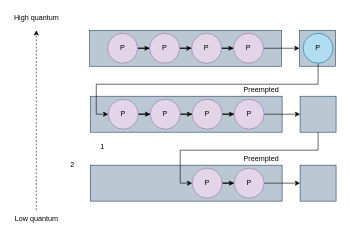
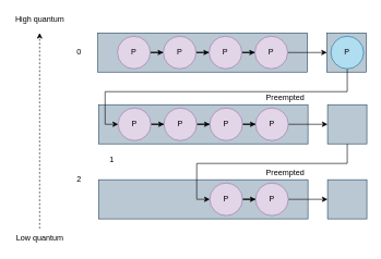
  <mxCell id="0" />
  <mxCell id="1" parent="0" />
  <mxCell id="2" value="" style="rounded=0;whiteSpace=wrap;html=1;fillColor=#bac8d3;strokeColor=#23445d;" vertex="1" parent="1"><mxGeometry x="149" y="50" width="320" height="60" as="geometry" /></mxCell>
  <mxCell id="3" style="edgeStyle=orthogonalEdgeStyle;rounded=0;orthogonalLoop=1;jettySize=auto;html=1;entryX=0;entryY=0.5;entryDx=0;entryDy=0;" edge="1" parent="1" source="4" target="6"><mxGeometry relative="1" as="geometry" /></mxCell>
  <mxCell id="4" value="P" style="ellipse;whiteSpace=wrap;html=1;aspect=fixed;fillColor=#e1d5e7;strokeColor=#9673a6;" vertex="1" parent="1"><mxGeometry x="179" y="55" width="50" height="50" as="geometry" /></mxCell>
  <mxCell id="5" style="edgeStyle=orthogonalEdgeStyle;rounded=0;orthogonalLoop=1;jettySize=auto;html=1;entryX=0;entryY=0.5;entryDx=0;entryDy=0;" edge="1" parent="1" source="6" target="8"><mxGeometry relative="1" as="geometry" /></mxCell>
  <mxCell id="6" value="P" style="ellipse;whiteSpace=wrap;html=1;aspect=fixed;fillColor=#e1d5e7;strokeColor=#9673a6;" vertex="1" parent="1"><mxGeometry x="249" y="55" width="50" height="50" as="geometry" /></mxCell>
  <mxCell id="7" style="edgeStyle=orthogonalEdgeStyle;rounded=0;orthogonalLoop=1;jettySize=auto;html=1;entryX=0;entryY=0.5;entryDx=0;entryDy=0;" edge="1" parent="1" source="8" target="10"><mxGeometry relative="1" as="geometry" /></mxCell>
  <mxCell id="8" value="P" style="ellipse;whiteSpace=wrap;html=1;aspect=fixed;fillColor=#e1d5e7;strokeColor=#9673a6;" vertex="1" parent="1"><mxGeometry x="319" y="55" width="50" height="50" as="geometry" /></mxCell>
  <mxCell id="9" style="edgeStyle=orthogonalEdgeStyle;rounded=0;orthogonalLoop=1;jettySize=auto;html=1;entryX=0;entryY=0.5;entryDx=0;entryDy=0;" edge="1" parent="1" source="10" target="11"><mxGeometry relative="1" as="geometry" /></mxCell>
  <mxCell id="10" value="P" style="ellipse;whiteSpace=wrap;html=1;aspect=fixed;fillColor=#e1d5e7;strokeColor=#9673a6;" vertex="1" parent="1"><mxGeometry x="389" y="55" width="50" height="50" as="geometry" /></mxCell>
  <mxCell id="11" value="" style="rounded=0;whiteSpace=wrap;html=1;fillColor=#bac8d3;strokeColor=#23445d;" vertex="1" parent="1"><mxGeometry x="499" y="50" width="60" height="60" as="geometry" /></mxCell>
  <mxCell id="12" value="Preempted" style="text;html=1;align=center;verticalAlign=middle;resizable=0;points=[];autosize=1;" vertex="1" parent="1"><mxGeometry x="400" y="140" width="70" height="20" as="geometry" /></mxCell>
  <mxCell id="13" value="" style="rounded=0;whiteSpace=wrap;html=1;fillColor=#bac8d3;strokeColor=#23445d;" vertex="1" parent="1"><mxGeometry x="150" y="160" width="320" height="60" as="geometry" /></mxCell>
  <mxCell id="14" style="edgeStyle=orthogonalEdgeStyle;rounded=0;orthogonalLoop=1;jettySize=auto;html=1;entryX=0;entryY=0.5;entryDx=0;entryDy=0;" edge="1" parent="1" source="15" target="17"><mxGeometry relative="1" as="geometry" /></mxCell>
  <mxCell id="15" value="P" style="ellipse;whiteSpace=wrap;html=1;aspect=fixed;fillColor=#e1d5e7;strokeColor=#9673a6;" vertex="1" parent="1"><mxGeometry x="180" y="165" width="50" height="50" as="geometry" /></mxCell>
  <mxCell id="16" style="edgeStyle=orthogonalEdgeStyle;rounded=0;orthogonalLoop=1;jettySize=auto;html=1;entryX=0;entryY=0.5;entryDx=0;entryDy=0;" edge="1" parent="1" source="17" target="19"><mxGeometry relative="1" as="geometry" /></mxCell>
  <mxCell id="17" value="P" style="ellipse;whiteSpace=wrap;html=1;aspect=fixed;fillColor=#e1d5e7;strokeColor=#9673a6;" vertex="1" parent="1"><mxGeometry x="250" y="165" width="50" height="50" as="geometry" /></mxCell>
  <mxCell id="18" style="edgeStyle=orthogonalEdgeStyle;rounded=0;orthogonalLoop=1;jettySize=auto;html=1;entryX=0;entryY=0.5;entryDx=0;entryDy=0;" edge="1" parent="1" source="19" target="21"><mxGeometry relative="1" as="geometry" /></mxCell>
  <mxCell id="19" value="P" style="ellipse;whiteSpace=wrap;html=1;aspect=fixed;fillColor=#e1d5e7;strokeColor=#9673a6;" vertex="1" parent="1"><mxGeometry x="320" y="165" width="50" height="50" as="geometry" /></mxCell>
  <mxCell id="20" style="edgeStyle=orthogonalEdgeStyle;rounded=0;orthogonalLoop=1;jettySize=auto;html=1;entryX=0;entryY=0.5;entryDx=0;entryDy=0;" edge="1" parent="1" source="21" target="22"><mxGeometry relative="1" as="geometry" /></mxCell>
  <mxCell id="21" value="P" style="ellipse;whiteSpace=wrap;html=1;aspect=fixed;fillColor=#e1d5e7;strokeColor=#9673a6;" vertex="1" parent="1"><mxGeometry x="390" y="165" width="50" height="50" as="geometry" /></mxCell>
  <mxCell id="22" value="" style="rounded=0;whiteSpace=wrap;html=1;fillColor=#bac8d3;strokeColor=#23445d;" vertex="1" parent="1"><mxGeometry x="500" y="160" width="60" height="60" as="geometry" /></mxCell>
  <mxCell id="23" value="Preempted" style="text;html=1;align=center;verticalAlign=middle;resizable=0;points=[];autosize=1;" vertex="1" parent="1"><mxGeometry x="400" y="255" width="70" height="20" as="geometry" /></mxCell>
  <mxCell id="24" value="" style="rounded=0;whiteSpace=wrap;html=1;fillColor=#bac8d3;strokeColor=#23445d;" vertex="1" parent="1"><mxGeometry x="150" y="275" width="320" height="60" as="geometry" /></mxCell>
  <mxCell id="25" style="edgeStyle=orthogonalEdgeStyle;rounded=0;orthogonalLoop=1;jettySize=auto;html=1;entryX=0;entryY=0.5;entryDx=0;entryDy=0;" edge="1" parent="1"><mxGeometry relative="1" as="geometry"><mxPoint x="230" y="305" as="sourcePoint" /></mxGeometry></mxCell>
  <mxCell id="26" style="edgeStyle=orthogonalEdgeStyle;rounded=0;orthogonalLoop=1;jettySize=auto;html=1;entryX=0;entryY=0.5;entryDx=0;entryDy=0;exitX=0.5;exitY=1;exitDx=0;exitDy=0;" edge="1" parent="1" source="22" target="28"><mxGeometry relative="1" as="geometry"><mxPoint x="300" y="305" as="sourcePoint" /></mxGeometry></mxCell>
  <mxCell id="27" style="edgeStyle=orthogonalEdgeStyle;rounded=0;orthogonalLoop=1;jettySize=auto;html=1;entryX=0;entryY=0.5;entryDx=0;entryDy=0;" edge="1" parent="1" source="28" target="30"><mxGeometry relative="1" as="geometry" /></mxCell>
  <mxCell id="28" value="P" style="ellipse;whiteSpace=wrap;html=1;aspect=fixed;fillColor=#e1d5e7;strokeColor=#9673a6;" vertex="1" parent="1"><mxGeometry x="320" y="280" width="50" height="50" as="geometry" /></mxCell>
  <mxCell id="29" style="edgeStyle=orthogonalEdgeStyle;rounded=0;orthogonalLoop=1;jettySize=auto;html=1;" edge="1" parent="1" source="30" target="31"><mxGeometry relative="1" as="geometry" /></mxCell>
  <mxCell id="30" value="P" style="ellipse;whiteSpace=wrap;html=1;aspect=fixed;fillColor=#e1d5e7;strokeColor=#9673a6;" vertex="1" parent="1"><mxGeometry x="390" y="280" width="50" height="50" as="geometry" /></mxCell>
  <mxCell id="31" value="" style="rounded=0;whiteSpace=wrap;html=1;fillColor=#bac8d3;strokeColor=#23445d;" vertex="1" parent="1"><mxGeometry x="500" y="275" width="60" height="60" as="geometry" /></mxCell>
  <mxCell id="32" value="" style="endArrow=classic;html=1;dashed=1;" edge="1" parent="1"><mxGeometry width="50" height="50" relative="1" as="geometry"><mxPoint x="60" y="350" as="sourcePoint" /><mxPoint x="60" y="50" as="targetPoint" /></mxGeometry></mxCell>
  <mxCell id="33" value="High quantum" style="text;html=1;align=center;verticalAlign=middle;resizable=0;points=[];autosize=1;" vertex="1" parent="1"><mxGeometry x="20" y="20" width="80" height="20" as="geometry" /></mxCell>
  <mxCell id="34" value="Low quantum" style="text;html=1;align=center;verticalAlign=middle;resizable=0;points=[];autosize=1;" vertex="1" parent="1"><mxGeometry x="20" y="355" width="80" height="20" as="geometry" /></mxCell>
  <mxCell id="35" style="edgeStyle=orthogonalEdgeStyle;rounded=0;orthogonalLoop=1;jettySize=auto;html=1;entryX=0;entryY=0.5;entryDx=0;entryDy=0;" edge="1" parent="1" source="36" target="15"><mxGeometry relative="1" as="geometry"><Array as="points"><mxPoint x="530" y="140" /><mxPoint x="160" y="140" /><mxPoint x="160" y="190" /></Array></mxGeometry></mxCell>
  <mxCell id="36" value="P" style="ellipse;whiteSpace=wrap;html=1;aspect=fixed;fillColor=#b1ddf0;strokeColor=#10739e;" vertex="1" parent="1"><mxGeometry x="505" y="55" width="50" height="50" as="geometry" /></mxCell>
+ <mxCell id="37" value="0" style="text;html=1;align=center;verticalAlign=middle;resizable=0;points=[];autosize=1;" vertex="1" parent="1"><mxGeometry x="110" y="70" width="20" height="20" as="geometry" /></mxCell>
  <mxCell id="38" value="1" style="text;html=1;align=center;verticalAlign=middle;resizable=0;points=[];autosize=1;" vertex="1" parent="1"><mxGeometry x="160" y="235" width="20" height="20" as="geometry" /></mxCell>
  <mxCell id="39" value="2" style="text;html=1;align=center;verticalAlign=middle;resizable=0;points=[];autosize=1;" vertex="1" parent="1"><mxGeometry x="110" y="265" width="20" height="20" as="geometry" /></mxCell>
